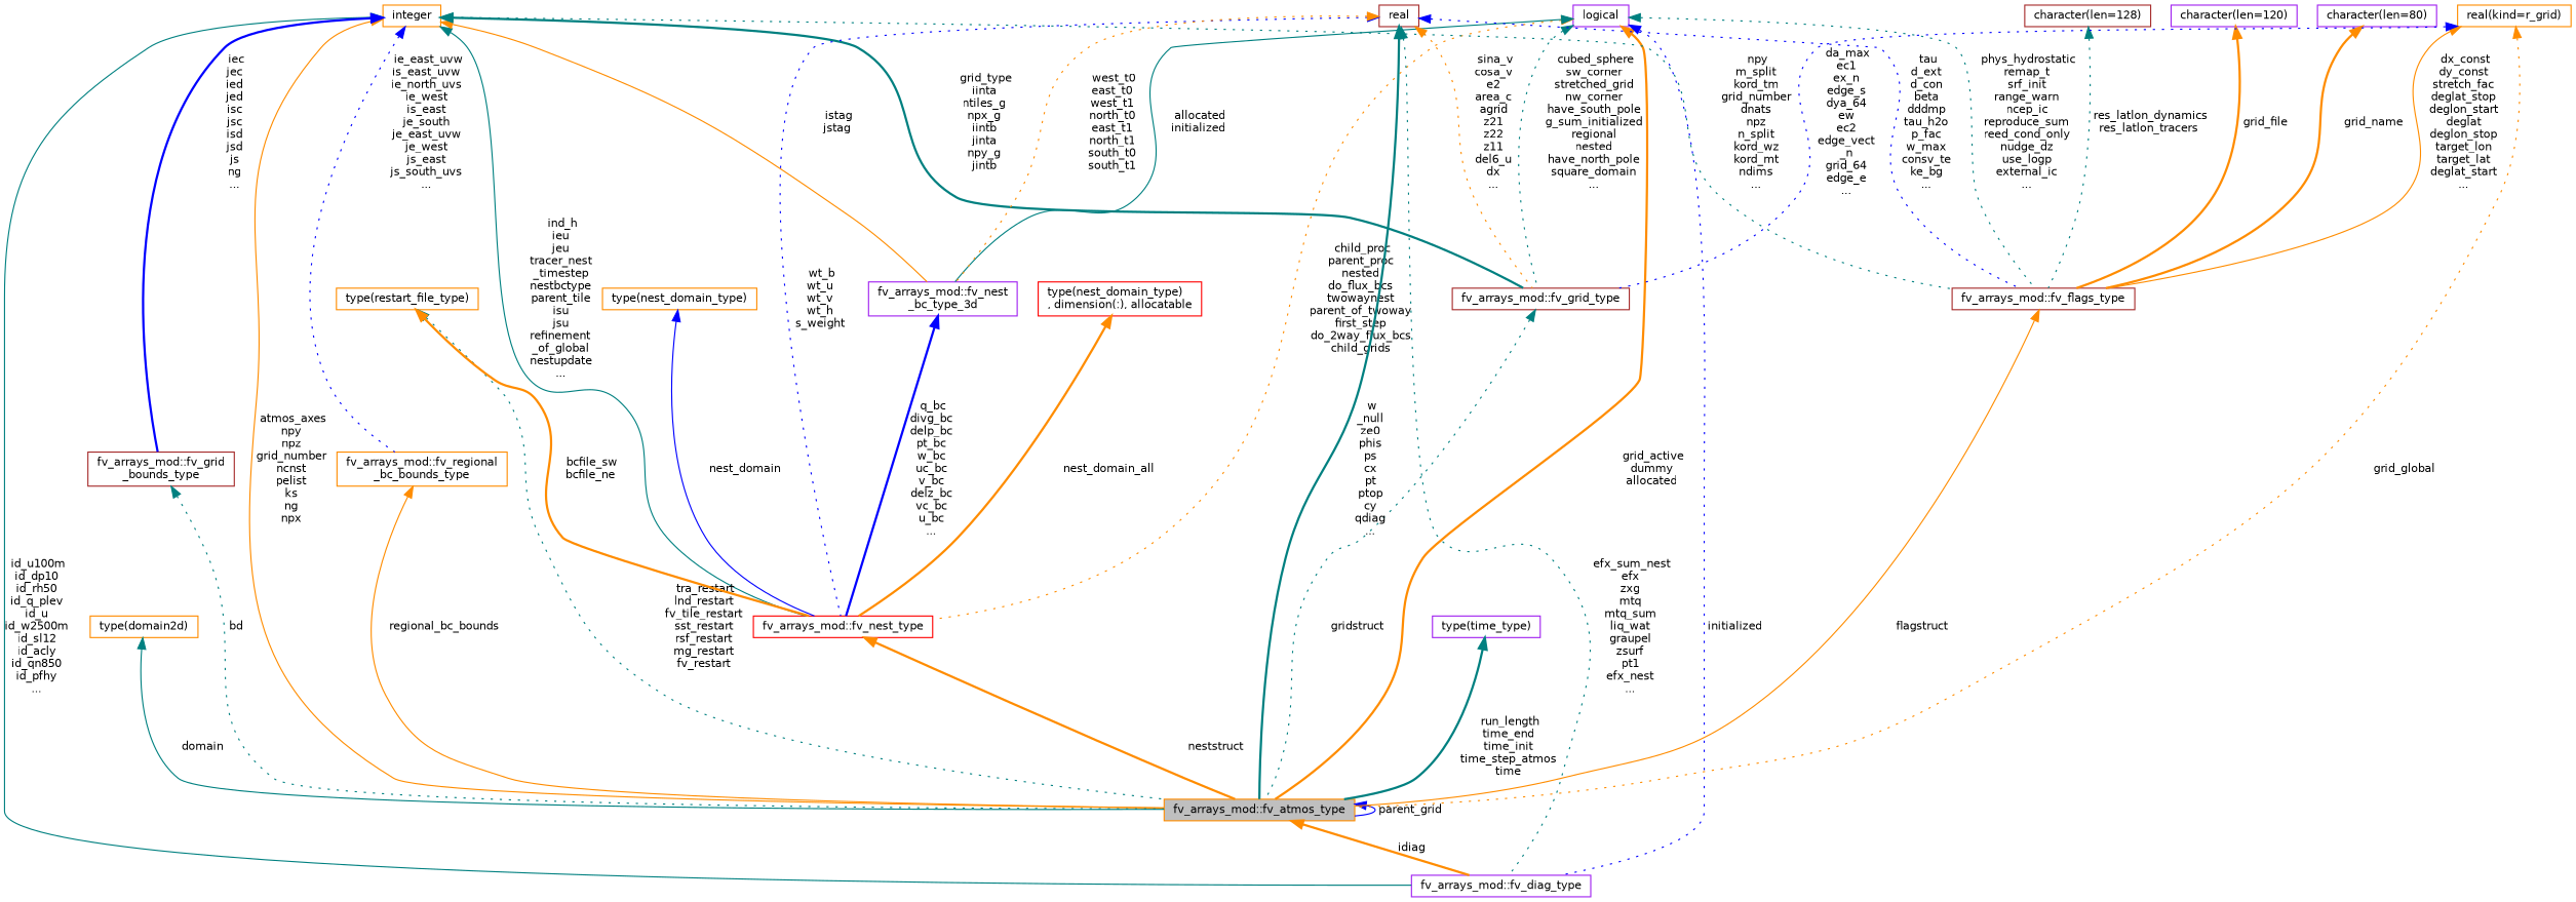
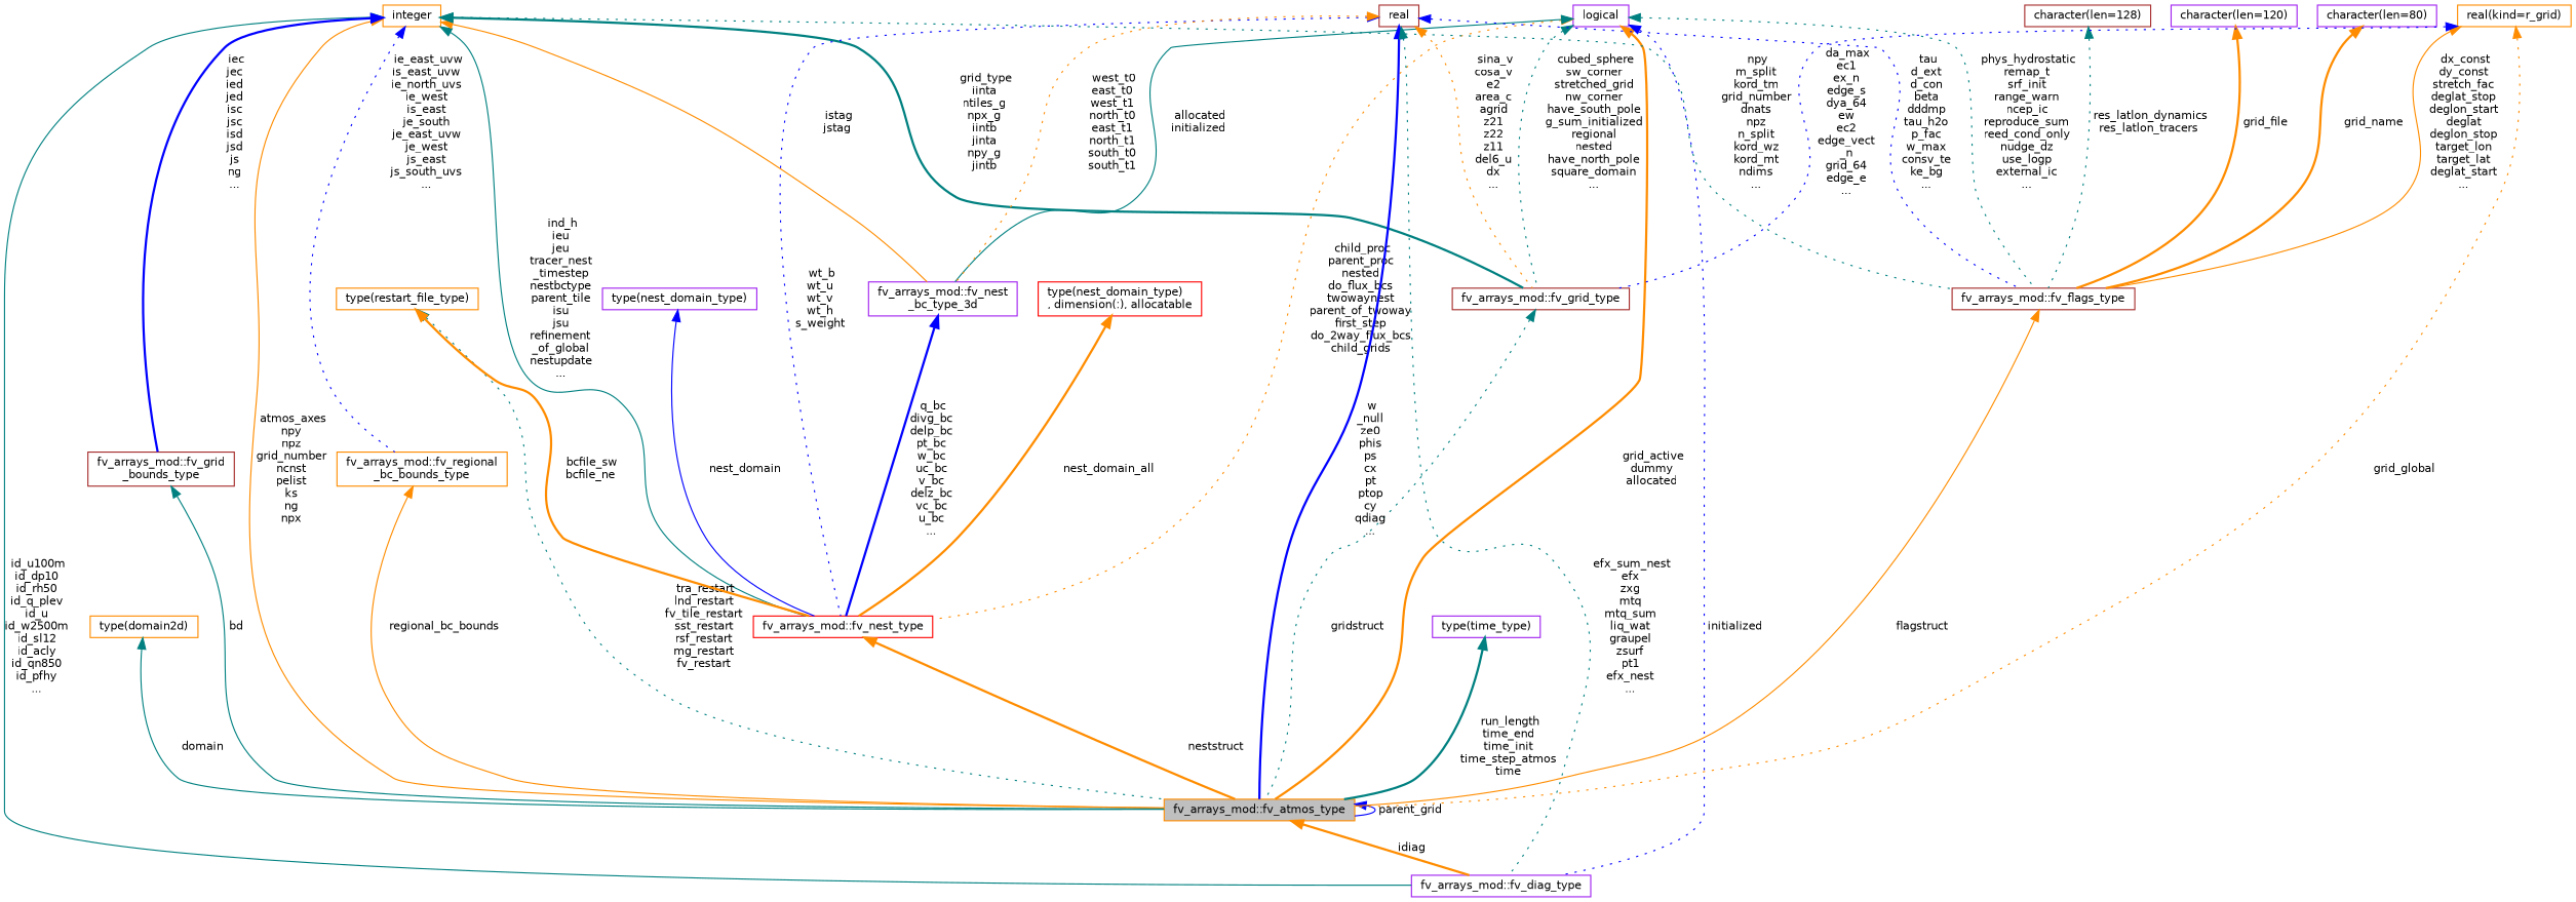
  digraph {
    rankdir=TB
    node [color=purple fillcolor=white fontname=Helvetica fontsize=10 shape=record style=filled]
    edge [color=darkorange dir=back fontname=Helvetica fontsize=10 labelfontname=Helvetica labelfontsize=10 style=dotted]
    n1 [color=darkorange fillcolor=grey75 fontcolor=black height=0.2 label="fv_arrays_mod::fv_atmos_type" width=0.4]
    n2 [height=0.2 label="fv_arrays_mod::fv_diag_type" width=0.4]
    n3 [height=0.2 label=logical width=0.4]
    n4 [color=brown height=0.2 label="fv_arrays_mod::fv_flags_type" width=0.4]
    n5 [color=red height=0.2 label="fv_arrays_mod::fv_nest_type" width=0.4]
    n6 [height=0.2 label="fv_arrays_mod::fv_nest\l_bc_type_3d" width=0.4]
    n7 [color=brown height=0.2 label="fv_arrays_mod::fv_grid_type" width=0.4]
    n8 [color=darkorange height=0.2 label="fv_arrays_mod::fv_regional\l_bc_bounds_type" width=0.4]
    n9 [color=darkorange height=0.2 label=integer width=0.4]
    n10 [color=brown height=0.2 label="fv_arrays_mod::fv_grid\l_bounds_type" width=0.4]
    n11 [color=darkorange height=0.2 label="type(restart_file_type)" width=0.4]
    n12 [height=0.2 label="type(time_type)" width=0.4]
    n13 [height=0.2 label="character(len=120)" width=0.4]
    n14 [height=0.2 label="character(len=80)" width=0.4]
    n15 [color=brown height=0.2 label="character(len=128)" width=0.4]
    n16 [color=brown height=0.2 label=real width=0.4]
    n17 [color=darkorange height=0.2 label="real(kind=r_grid)" width=0.4]
-   n18 [color=darkorange height=0.2 label="type(nest_domain_type)" width=0.4]
+   n18 [height=0.2 label="type(nest_domain_type)" width=0.4]
    n19 [color=red height=0.2 label="type(nest_domain_type)\l, dimension(:), allocatable" width=0.4]
    n20 [color=darkorange height=0.2 label="type(domain2d)" width=0.4]
    n1 -> n1 [color=blue label=" parent_grid" style=solid]
    n1 -> n2 [label=" idiag" style=bold]
    n3 -> n1 [label=" grid_active\ndummy\nallocated" style=bold]
    n3 -> n2 [color=blue label=" initialized"]
    n3 -> n4 [color=teal label=" phys_hydrostatic\nremap_t\nsrf_init\nrange_warn\nncep_ic\nreproduce_sum\nreed_cond_only\nnudge_dz\nuse_logp\nexternal_ic\n..."]
    n3 -> n5 [label=" child_proc\nparent_proc\nnested\ndo_flux_bcs\ntwowaynest\nparent_of_twoway\nfirst_step\ndo_2way_flux_bcs\nchild_grids"]
    n3 -> n6 [color=teal label=" allocated\ninitialized" style=solid]
    n3 -> n7 [color=teal label=" cubed_sphere\nsw_corner\nstretched_grid\nnw_corner\nhave_south_pole\ng_sum_initialized\nregional\nnested\nhave_north_pole\nsquare_domain\n..."]
    n4 -> n1 [label=" flagstruct" style=solid]
    n5 -> n1 [label=" neststruct" style=bold]
    n6 -> n5 [color=blue label=" q_bc\ndivg_bc\ndelp_bc\npt_bc\nw_bc\nuc_bc\nv_bc\ndelz_bc\nvc_bc\nu_bc\n..." style=bold]
    n7 -> n1 [color=teal label=" gridstruct"]
    n8 -> n1 [label=" regional_bc_bounds" style=solid]
    n9 -> n1 [label=" atmos_axes\nnpy\nnpz\ngrid_number\nncnst\npelist\nks\nng\nnpx" style=solid]
    n9 -> n2 [color=teal label=" id_u100m\nid_dp10\nid_rh50\nid_q_plev\nid_u\nid_w2500m\nid_sl12\nid_acly\nid_qn850\nid_pfhy\n..." style=solid]
    n9 -> n4 [color=teal label=" npy\nm_split\nkord_tm\ngrid_number\ndnats\nnpz\nn_split\nkord_wz\nkord_mt\nndims\n..."]
    n9 -> n5 [color=teal label=" ind_h\nieu\njeu\ntracer_nest\l_timestep\nnestbctype\nparent_tile\nisu\njsu\nrefinement\l_of_global\nnestupdate\n..." style=solid]
    n9 -> n6 [label=" istag\njstag" style=solid]
    n9 -> n7 [color=teal label=" grid_type\niinta\nntiles_g\nnpx_g\niintb\njinta\nnpy_g\njintb" style=bold]
    n9 -> n8 [color=blue label=" ie_east_uvw\nis_east_uvw\nie_north_uvs\nie_west\nis_east\nje_south\nje_east_uvw\nje_west\njs_east\njs_south_uvs\n..."]
    n9 -> n10 [color=blue label=" iec\njec\nied\njed\nisc\njsc\nisd\njsd\njs\nng\n..." style=bold]
-   n10 -> n1 [color=teal label=" bd"]
+   n10 -> n1 [color=teal label=" bd" style=solid]
    n11 -> n1 [color=teal label=" tra_restart\nlnd_restart\nfv_tile_restart\nsst_restart\nrsf_restart\nmg_restart\nfv_restart"]
    n11 -> n5 [label=" bcfile_sw\nbcfile_ne" style=bold]
    n12 -> n1 [color=teal label=" run_length\ntime_end\ntime_init\ntime_step_atmos\ntime" style=bold]
    n13 -> n4 [label=" grid_file" style=bold]
    n14 -> n4 [label=" grid_name" style=bold]
    n15 -> n4 [color=teal label=" res_latlon_dynamics\nres_latlon_tracers"]
-   n16 -> n1 [color=teal label=" w\n_null\nze0\nphis\nps\ncx\npt\nptop\ncy\nqdiag\n..." style=bold]
+   n16 -> n1 [color=blue label=" w\n_null\nze0\nphis\nps\ncx\npt\nptop\ncy\nqdiag\n..." style=bold]
    n16 -> n2 [color=teal label=" efx_sum_nest\nefx\nzxg\nmtq\nmtq_sum\nliq_wat\ngraupel\nzsurf\npt1\nefx_nest\n..."]
    n16 -> n4 [color=blue label=" tau\nd_ext\nd_con\nbeta\ndddmp\ntau_h2o\np_fac\nw_max\nconsv_te\nke_bg\n..."]
    n16 -> n5 [color=blue label=" wt_b\nwt_u\nwt_v\nwt_h\ns_weight"]
    n16 -> n6 [label=" west_t0\neast_t0\nwest_t1\nnorth_t0\neast_t1\nnorth_t1\nsouth_t0\nsouth_t1"]
    n16 -> n7 [label=" sina_v\ncosa_v\ne2\narea_c\nagrid\nz21\nz22\nz11\ndel6_u\ndx\n..."]
    n17 -> n1 [label=" grid_global"]
    n17 -> n4 [label=" dx_const\ndy_const\nstretch_fac\ndeglat_stop\ndeglon_start\ndeglat\ndeglon_stop\ntarget_lon\ntarget_lat\ndeglat_start\n..." style=solid]
    n17 -> n7 [color=blue label=" da_max\nec1\nex_n\nedge_s\ndya_64\new\nec2\nedge_vect\l_n\ngrid_64\nedge_e\n..."]
    n18 -> n5 [color=blue label=" nest_domain" style=solid]
    n19 -> n5 [label=" nest_domain_all" style=bold]
    n20 -> n1 [color=teal label=" domain" style=solid]
  }
